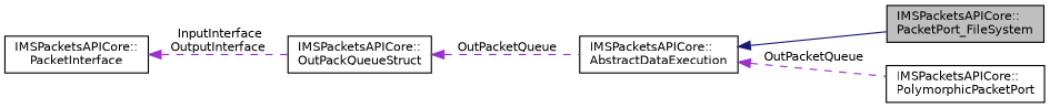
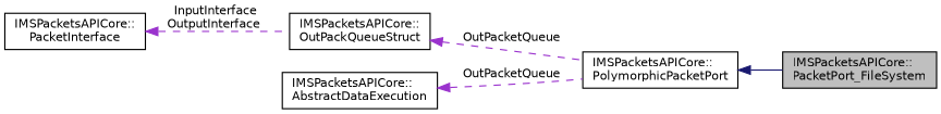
  digraph {
    rankdir=LR
    node [color=black fillcolor=white fontname=Helvetica fontsize=10 shape=record style=filled]
    edge [color=darkorchid3 dir=back fontname=Helvetica fontsize=10 labelfontname=Helvetica labelfontsize=10 style=dashed]
    n1 [fillcolor=grey75 fontcolor=black height=0.2 label="IMSPacketsAPICore::\lPacketPort_FileSystem" width=0.4]
    n2 [height=0.2 label="IMSPacketsAPICore::\lPolymorphicPacketPort" width=0.4]
    n3 [height=0.2 label="IMSPacketsAPICore::\lOutPackQueueStruct" width=0.4]
    n4 [height=0.2 label="IMSPacketsAPICore::\lAbstractDataExecution" width=0.4]
    n5 [height=0.2 label="IMSPacketsAPICore::\lPacketInterface" width=0.4]
-   n4 -> n1 [color=midnightblue style=solid]
-   n3 -> n4 [label=" OutPacketQueue"]
+   n2 -> n1 [color=midnightblue style=solid]
+   n3 -> n2 [label=" OutPacketQueue"]
    n4 -> n2 [label=" OutPacketQueue"]
    n5 -> n3 [label=" InputInterface\nOutputInterface"]
  }
